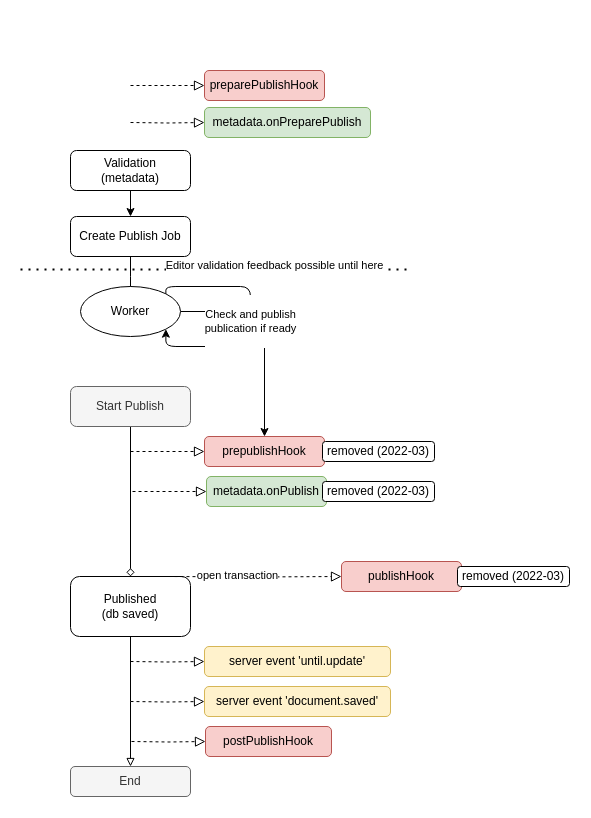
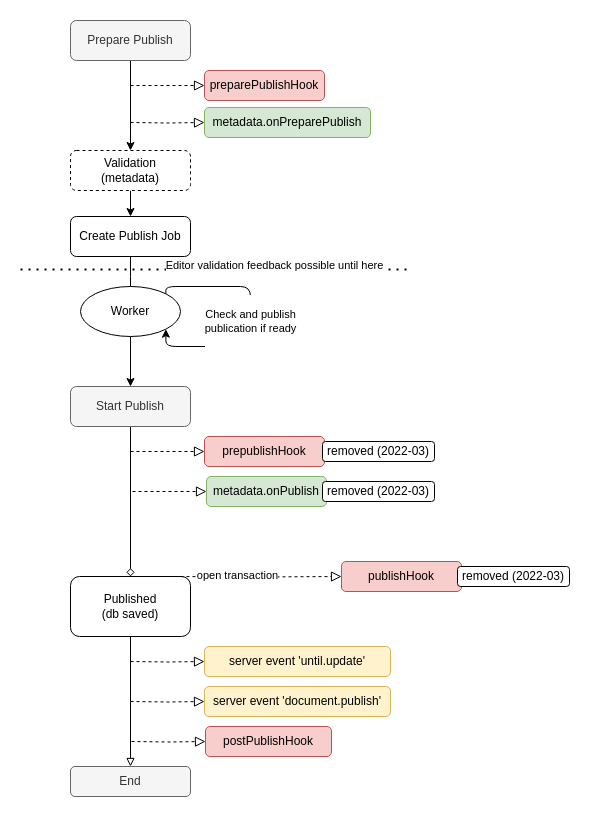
  <mxCell id="0" />
  <mxCell id="1" parent="0" />
+ <mxCell id="2" value="" style="edgeStyle=orthogonalEdgeStyle;rounded=0;orthogonalLoop=1;jettySize=auto;html=1;" edge="1" parent="1" source="3" target="38"><mxGeometry relative="1" as="geometry" /></mxCell>
+ <mxCell id="3" value="Prepare Publish" style="rounded=1;whiteSpace=wrap;html=1;fontSize=12;glass=0;strokeWidth=1;shadow=0;fillColor=#f5f5f5;fontColor=#333333;strokeColor=#666666;" parent="1" vertex="1"><mxGeometry x="70" y="20" width="120" height="40" as="geometry" /></mxCell>
  <mxCell id="4" value="" style="edgeStyle=orthogonalEdgeStyle;rounded=0;html=1;jettySize=auto;orthogonalLoop=1;fontSize=11;endArrow=block;endFill=0;endSize=8;strokeWidth=1;shadow=0;labelBackgroundColor=none;dashed=1;" parent="1" edge="1"><mxGeometry y="10" relative="1" as="geometry"><mxPoint as="offset" /><mxPoint x="130" y="85" as="sourcePoint" /><mxPoint x="204" y="85" as="targetPoint" /></mxGeometry></mxCell>
  <mxCell id="5" value="preparePublishHook" style="rounded=1;whiteSpace=wrap;html=1;fontSize=12;glass=0;strokeWidth=1;shadow=0;fillColor=#f8cecc;strokeColor=#b85450;" parent="1" vertex="1"><mxGeometry x="204" y="70" width="120" height="30" as="geometry" /></mxCell>
  <mxCell id="6" value="" style="edgeStyle=orthogonalEdgeStyle;rounded=0;html=1;jettySize=auto;orthogonalLoop=1;fontSize=11;endArrow=block;endFill=0;endSize=8;strokeWidth=1;shadow=0;labelBackgroundColor=none;dashed=1;" parent="1" target="7" edge="1"><mxGeometry y="10" relative="1" as="geometry"><mxPoint as="offset" /><mxPoint x="130" y="122" as="sourcePoint" /></mxGeometry></mxCell>
  <mxCell id="7" value="metadata.onPreparePublish" style="rounded=1;whiteSpace=wrap;html=1;fontSize=12;glass=0;strokeWidth=1;shadow=0;fillColor=#d5e8d4;strokeColor=#82b366;" parent="1" vertex="1"><mxGeometry x="204" y="107" width="166" height="30" as="geometry" /></mxCell>
  <mxCell id="8" value="" style="edgeStyle=orthogonalEdgeStyle;rounded=0;orthogonalLoop=1;jettySize=auto;html=1;" parent="1" source="9" edge="1"><mxGeometry relative="1" as="geometry"><mxPoint x="130" y="296" as="targetPoint" /></mxGeometry></mxCell>
  <mxCell id="9" value="Create Publish Job" style="rounded=1;whiteSpace=wrap;html=1;fontSize=12;glass=0;strokeWidth=1;shadow=0;" parent="1" vertex="1"><mxGeometry x="70" y="216" width="120" height="40" as="geometry" /></mxCell>
  <mxCell id="10" value="" style="edgeStyle=orthogonalEdgeStyle;rounded=0;orthogonalLoop=1;jettySize=auto;html=1;endArrow=diamond;endFill=0;strokeColor=#000000;" parent="1" source="11" target="13" edge="1"><mxGeometry relative="1" as="geometry" /></mxCell>
  <mxCell id="11" value="Start Publish" style="rounded=1;whiteSpace=wrap;html=1;fontSize=12;glass=0;strokeWidth=1;shadow=0;fillColor=#f5f5f5;fontColor=#333333;strokeColor=#666666;" parent="1" vertex="1"><mxGeometry x="70" y="386" width="120" height="40" as="geometry" /></mxCell>
  <mxCell id="12" value="" style="edgeStyle=orthogonalEdgeStyle;rounded=0;orthogonalLoop=1;jettySize=auto;html=1;endArrow=block;endFill=0;strokeColor=#000000;" parent="1" source="13" edge="1"><mxGeometry relative="1" as="geometry"><mxPoint x="130" y="766" as="targetPoint" /></mxGeometry></mxCell>
  <mxCell id="13" value="Published&lt;br&gt;(db saved)" style="rounded=1;whiteSpace=wrap;html=1;shadow=0;strokeWidth=1;glass=0;" parent="1" vertex="1"><mxGeometry x="70" y="576" width="120" height="60" as="geometry" /></mxCell>
  <mxCell id="14" value="" style="edgeStyle=orthogonalEdgeStyle;rounded=0;html=1;jettySize=auto;orthogonalLoop=1;fontSize=11;endArrow=block;endFill=0;endSize=8;strokeWidth=1;shadow=0;labelBackgroundColor=none;dashed=1;" parent="1" edge="1"><mxGeometry y="10" relative="1" as="geometry"><mxPoint as="offset" /><mxPoint x="130" y="451" as="sourcePoint" /><mxPoint x="204" y="451" as="targetPoint" /></mxGeometry></mxCell>
  <mxCell id="15" value="prepublishHook" style="rounded=1;whiteSpace=wrap;html=1;fontSize=12;glass=0;strokeWidth=1;shadow=0;fillColor=#f8cecc;strokeColor=#b85450;" parent="1" vertex="1"><mxGeometry x="204" y="436" width="120" height="30" as="geometry" /></mxCell>
  <mxCell id="16" value="" style="edgeStyle=orthogonalEdgeStyle;rounded=0;html=1;jettySize=auto;orthogonalLoop=1;fontSize=11;endArrow=block;endFill=0;endSize=8;strokeWidth=1;shadow=0;labelBackgroundColor=none;dashed=1;" parent="1" edge="1"><mxGeometry y="10" relative="1" as="geometry"><mxPoint as="offset" /><mxPoint x="132" y="491" as="sourcePoint" /><mxPoint x="206" y="491" as="targetPoint" /></mxGeometry></mxCell>
  <mxCell id="17" value="metadata.onPublish" style="rounded=1;whiteSpace=wrap;html=1;fontSize=12;glass=0;strokeWidth=1;shadow=0;fillColor=#d5e8d4;strokeColor=#82b366;" parent="1" vertex="1"><mxGeometry x="206" y="476" width="120" height="30" as="geometry" /></mxCell>
  <mxCell id="18" value="" style="edgeStyle=orthogonalEdgeStyle;rounded=0;html=1;jettySize=auto;orthogonalLoop=1;fontSize=11;endArrow=block;endFill=0;endSize=8;strokeWidth=1;shadow=0;labelBackgroundColor=none;dashed=1;entryX=0;entryY=0.5;entryDx=0;entryDy=0;" parent="1" target="20" edge="1"><mxGeometry y="10" relative="1" as="geometry"><mxPoint as="offset" /><mxPoint x="168" y="576" as="sourcePoint" /><mxPoint x="242" y="576" as="targetPoint" /></mxGeometry></mxCell>
  <mxCell id="19" value="open transaction" style="edgeLabel;html=1;align=center;verticalAlign=middle;resizable=0;points=[];" parent="18" vertex="1" connectable="0"><mxGeometry x="-0.213" y="2" relative="1" as="geometry"><mxPoint as="offset" /></mxGeometry></mxCell>
  <mxCell id="20" value="publishHook" style="rounded=1;whiteSpace=wrap;html=1;fontSize=12;glass=0;strokeWidth=1;shadow=0;fillColor=#f8cecc;strokeColor=#b85450;" parent="1" vertex="1"><mxGeometry x="341" y="561" width="120" height="30" as="geometry" /></mxCell>
  <mxCell id="21" value="" style="edgeStyle=orthogonalEdgeStyle;rounded=0;html=1;jettySize=auto;orthogonalLoop=1;fontSize=11;endArrow=block;endFill=0;endSize=8;strokeWidth=1;shadow=0;labelBackgroundColor=none;dashed=1;" parent="1" target="22" edge="1"><mxGeometry y="10" relative="1" as="geometry"><mxPoint as="offset" /><mxPoint x="130" y="661" as="sourcePoint" /></mxGeometry></mxCell>
  <mxCell id="22" value="server event 'until.update'" style="rounded=1;whiteSpace=wrap;html=1;fontSize=12;glass=0;strokeWidth=1;shadow=0;fillColor=#fff2cc;strokeColor=#d6b656;" parent="1" vertex="1"><mxGeometry x="204" y="646" width="186" height="30" as="geometry" /></mxCell>
  <mxCell id="23" value="" style="edgeStyle=orthogonalEdgeStyle;rounded=0;html=1;jettySize=auto;orthogonalLoop=1;fontSize=11;endArrow=block;endFill=0;endSize=8;strokeWidth=1;shadow=0;labelBackgroundColor=none;dashed=1;" parent="1" target="24" edge="1"><mxGeometry y="10" relative="1" as="geometry"><mxPoint as="offset" /><mxPoint x="130" y="701" as="sourcePoint" /></mxGeometry></mxCell>
- <mxCell id="24" value="server event 'document.saved'" style="rounded=1;whiteSpace=wrap;html=1;fontSize=12;glass=0;strokeWidth=1;shadow=0;fillColor=#fff2cc;strokeColor=#d6b656;" parent="1" vertex="1"><mxGeometry x="204" y="686" width="186" height="30" as="geometry" /></mxCell>
+ <mxCell id="24" value="server event 'document.publish'" style="rounded=1;whiteSpace=wrap;html=1;fontSize=12;glass=0;strokeWidth=1;shadow=0;fillColor=#fff2cc;strokeColor=#d6b656;" parent="1" vertex="1"><mxGeometry x="204" y="686" width="186" height="30" as="geometry" /></mxCell>
  <mxCell id="25" value="" style="edgeStyle=orthogonalEdgeStyle;rounded=0;html=1;jettySize=auto;orthogonalLoop=1;fontSize=11;endArrow=block;endFill=0;endSize=8;strokeWidth=1;shadow=0;labelBackgroundColor=none;dashed=1;" parent="1" target="26" edge="1"><mxGeometry y="10" relative="1" as="geometry"><mxPoint as="offset" /><mxPoint x="131" y="741" as="sourcePoint" /></mxGeometry></mxCell>
  <mxCell id="26" value="postPublishHook" style="rounded=1;whiteSpace=wrap;html=1;fontSize=12;glass=0;strokeWidth=1;shadow=0;fillColor=#f8cecc;strokeColor=#b85450;" parent="1" vertex="1"><mxGeometry x="205" y="726" width="126" height="30" as="geometry" /></mxCell>
- <mxCell id="27" value="" style="edgeStyle=orthogonalEdgeStyle;rounded=1;orthogonalLoop=1;jettySize=auto;html=1;" parent="1" source="28" target="15" edge="1"><mxGeometry relative="1" as="geometry" /></mxCell>
+ <mxCell id="27" value="" style="edgeStyle=orthogonalEdgeStyle;rounded=1;orthogonalLoop=1;jettySize=auto;html=1;" parent="1" source="28" target="11" edge="1"><mxGeometry relative="1" as="geometry" /></mxCell>
  <mxCell id="28" value="Worker" style="ellipse;whiteSpace=wrap;html=1;rounded=1;shadow=0;strokeWidth=1;glass=0;" parent="1" vertex="1"><mxGeometry x="80" y="286" width="100" height="50" as="geometry" /></mxCell>
  <mxCell id="29" style="edgeStyle=orthogonalEdgeStyle;rounded=1;orthogonalLoop=1;jettySize=auto;html=1;exitX=1;exitY=0;exitDx=0;exitDy=0;entryX=1;entryY=1;entryDx=0;entryDy=0;" parent="1" source="28" target="28" edge="1"><mxGeometry relative="1" as="geometry"><mxPoint x="220" y="276" as="sourcePoint" /><mxPoint x="180" y="356" as="targetPoint" /><Array as="points"><mxPoint x="165" y="286" /><mxPoint x="250" y="286" /><mxPoint x="250" y="346" /><mxPoint x="165" y="346" /></Array></mxGeometry></mxCell>
  <mxCell id="30" value="&lt;br&gt;Check and publish &lt;br&gt;publication if ready&lt;br&gt;&amp;nbsp;" style="edgeLabel;html=1;align=center;verticalAlign=middle;resizable=0;points=[];" parent="29" vertex="1" connectable="0"><mxGeometry x="-0.011" y="-1" relative="1" as="geometry"><mxPoint as="offset" /></mxGeometry></mxCell>
  <mxCell id="31" value="" style="endArrow=none;dashed=1;html=1;dashPattern=1 3;strokeWidth=2;rounded=1;" parent="1" edge="1"><mxGeometry width="50" height="50" relative="1" as="geometry"><mxPoint x="20" y="269" as="sourcePoint" /><mxPoint x="410" y="269" as="targetPoint" /></mxGeometry></mxCell>
  <mxCell id="32" value="Editor validation feedback possible until here&lt;br&gt;" style="edgeLabel;html=1;align=center;verticalAlign=middle;resizable=0;points=[];" parent="31" vertex="1" connectable="0"><mxGeometry x="0.297" y="5" relative="1" as="geometry"><mxPoint as="offset" /></mxGeometry></mxCell>
  <mxCell id="33" value="End" style="whiteSpace=wrap;html=1;rounded=1;shadow=0;strokeWidth=1;glass=0;fillColor=#f5f5f5;fontColor=#333333;strokeColor=#666666;" parent="1" vertex="1"><mxGeometry x="70" y="766" width="120" height="30" as="geometry" /></mxCell>
  <mxCell id="34" value="removed (2022-03)" style="rounded=1;whiteSpace=wrap;html=1;shadow=0;strokeWidth=1;glass=0;" parent="1" vertex="1"><mxGeometry x="322" y="441" width="112" height="20" as="geometry" /></mxCell>
  <mxCell id="35" value="removed (2022-03)" style="rounded=1;whiteSpace=wrap;html=1;shadow=0;strokeWidth=1;glass=0;" parent="1" vertex="1"><mxGeometry x="457" y="566" width="112" height="20" as="geometry" /></mxCell>
  <mxCell id="36" value="removed (2022-03)" style="rounded=1;whiteSpace=wrap;html=1;shadow=0;strokeWidth=1;glass=0;" parent="1" vertex="1"><mxGeometry x="322" y="481" width="112" height="20" as="geometry" /></mxCell>
  <mxCell id="37" value="" style="edgeStyle=orthogonalEdgeStyle;rounded=0;orthogonalLoop=1;jettySize=auto;html=1;" edge="1" parent="1" source="38"><mxGeometry relative="1" as="geometry"><mxPoint x="130" y="216" as="targetPoint" /></mxGeometry></mxCell>
- <mxCell id="38" value="Validation&lt;br&gt;(metadata)" style="rounded=1;whiteSpace=wrap;html=1;fontSize=12;glass=0;strokeWidth=1;shadow=0;" vertex="1" parent="1"><mxGeometry x="70" y="150" width="120" height="40" as="geometry" /></mxCell>
+ <mxCell id="38" value="Validation&lt;br&gt;(metadata)" style="rounded=1;whiteSpace=wrap;html=1;fontSize=12;glass=0;strokeWidth=1;shadow=0;dashed=1;" vertex="1" parent="1"><mxGeometry x="70" y="150" width="120" height="40" as="geometry" /></mxCell>
